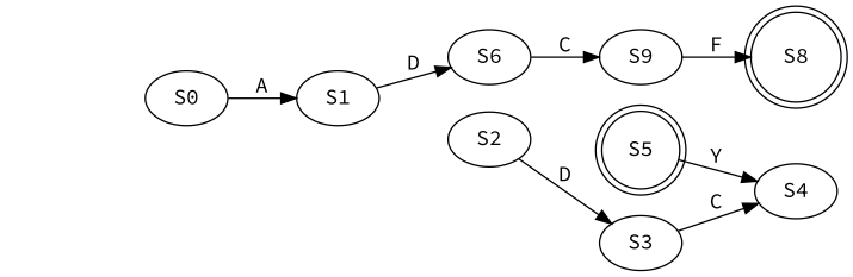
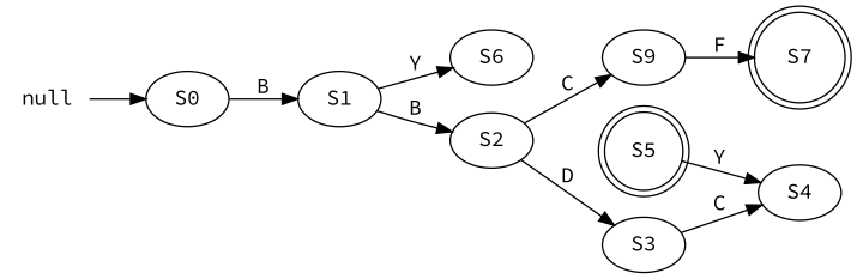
  digraph {
    fontname="Source Code Pro"
    rankdir=LR
    node [fontname="Source Code Pro"]
    edge [fontname="Source Code Pro"]
+   null [shape=plaintext]
    S0
    S1
    S2
    S6
    S3
    n7 [label=S9]
    S4
-   S8 [shape=doublecircle]
+   S8 [shape=doublecircle label=S7]
    S5 [shape=doublecircle]
-   S0 -> S1 [label=A]
-   S1 -> S6 [label=D]
+   null -> S0
+   S0 -> S1 [label=B]
+   S1 -> S2 [label=B]
+   S1 -> S6 [label=Y]
    S2 -> S3 [label=D]
-   S6 -> n7 [label=C]
+   S2 -> n7 [label=C]
    S3 -> S4 [label=C]
    n7 -> S8 [label=F]
    S5 -> S4 [label=Y]
  }
